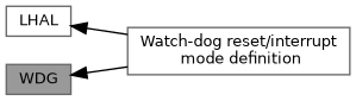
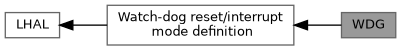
  digraph {
    rankdir=LR
    node [color=grey40 fillcolor=white fontname=Helvetica fontsize=10 shape=box style=filled]
    edge [dir=back fontname=Helvetica fontsize=10 labelfontname=Helvetica labelfontsize=10 shape=plaintext style=solid]
    n1 [height=0.2 label=LHAL width=0.4]
    n2 [height=0.2 label="Watch-dog reset/interrupt\l mode definition" width=0.4]
    n3 [color=gray40 fillcolor=grey60 fontcolor=black height=0.2 label=WDG width=0.4]
    n1 -> n2
-   n3 -> n2
+   n2 -> n3
  }
